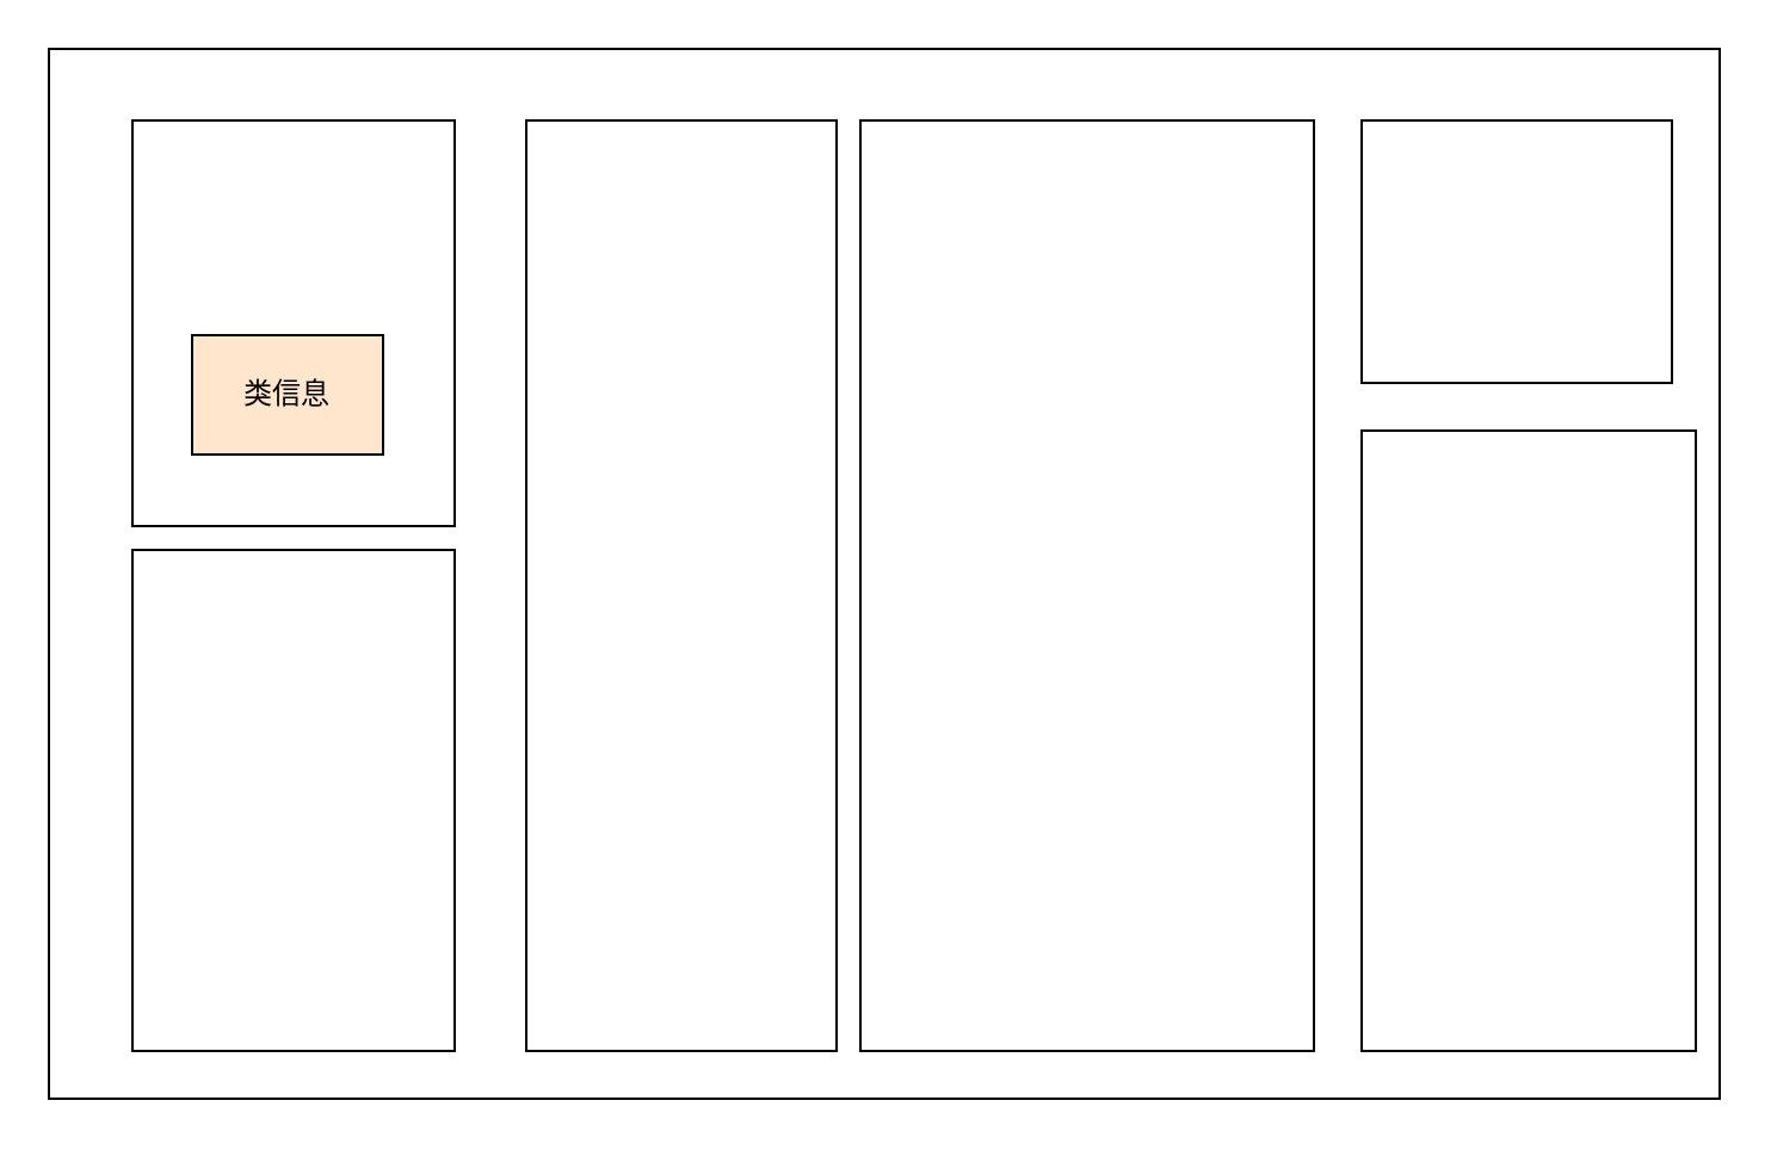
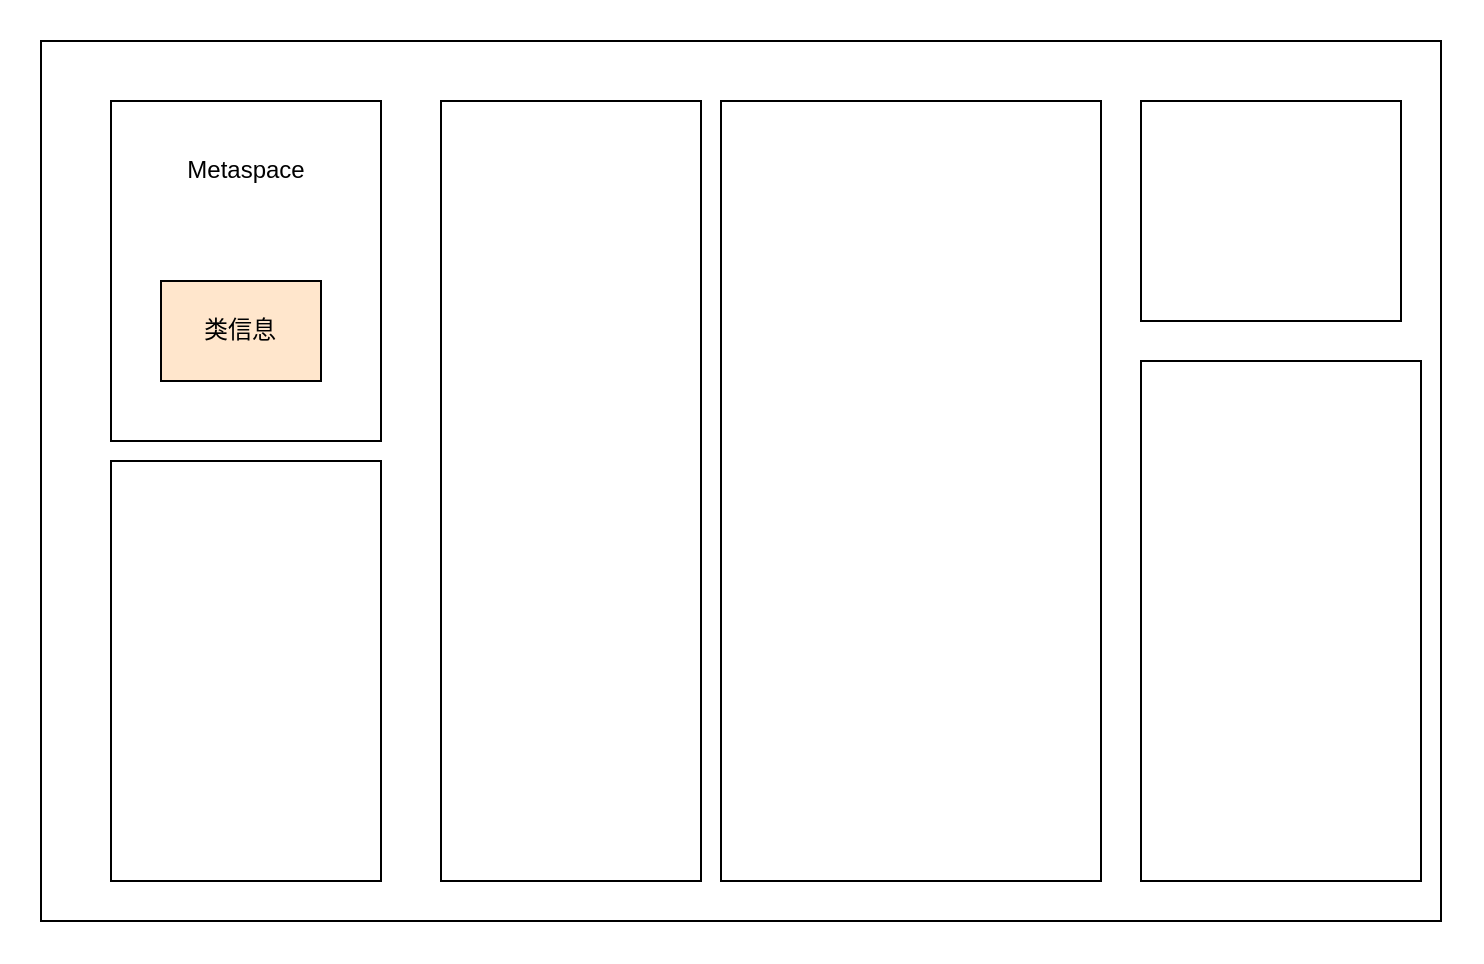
  <mxCell id="0" />
  <mxCell id="1" parent="0" />
  <mxCell id="2" value="" style="rounded=0;whiteSpace=wrap;html=1;" vertex="1" parent="1"><mxGeometry x="20" y="20" width="700" height="440" as="geometry" /></mxCell>
  <mxCell id="3" value="" style="rounded=0;whiteSpace=wrap;html=1;" vertex="1" parent="1"><mxGeometry x="55" y="50" width="135" height="170" as="geometry" /></mxCell>
  <mxCell id="4" value="" style="rounded=0;whiteSpace=wrap;html=1;" vertex="1" parent="1"><mxGeometry x="55" y="230" width="135" height="210" as="geometry" /></mxCell>
  <mxCell id="5" value="" style="rounded=0;whiteSpace=wrap;html=1;" vertex="1" parent="1"><mxGeometry x="220" y="50" width="130" height="390" as="geometry" /></mxCell>
  <mxCell id="6" value="" style="rounded=0;whiteSpace=wrap;html=1;" vertex="1" parent="1"><mxGeometry x="360" y="50" width="190" height="390" as="geometry" /></mxCell>
  <mxCell id="7" value="" style="rounded=0;whiteSpace=wrap;html=1;" vertex="1" parent="1"><mxGeometry x="570" y="50" width="130" height="110" as="geometry" /></mxCell>
  <mxCell id="8" value="" style="rounded=0;whiteSpace=wrap;html=1;" vertex="1" parent="1"><mxGeometry x="570" y="180" width="140" height="260" as="geometry" /></mxCell>
+ <mxCell id="9" value="Metaspace" style="text;html=1;strokeColor=none;fillColor=none;align=center;verticalAlign=middle;whiteSpace=wrap;rounded=0;" vertex="1" parent="1"><mxGeometry x="93" y="70" width="60" height="30" as="geometry" /></mxCell>
  <mxCell id="10" value="类信息" style="rounded=0;whiteSpace=wrap;html=1;fillColor=#ffe6cc;" vertex="1" parent="1"><mxGeometry x="80" y="140" width="80" height="50" as="geometry" /></mxCell>
